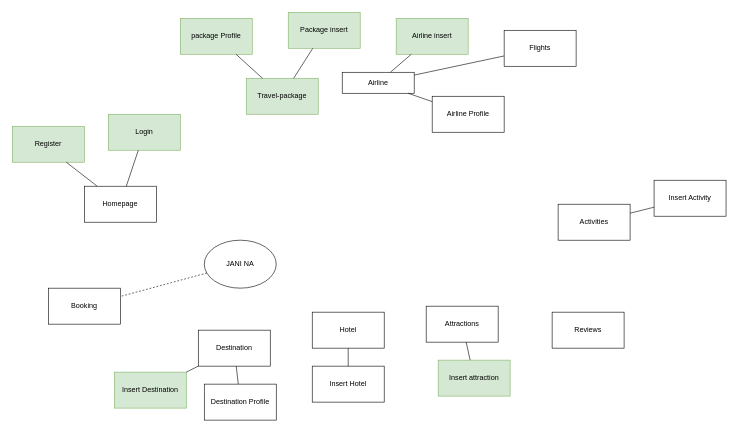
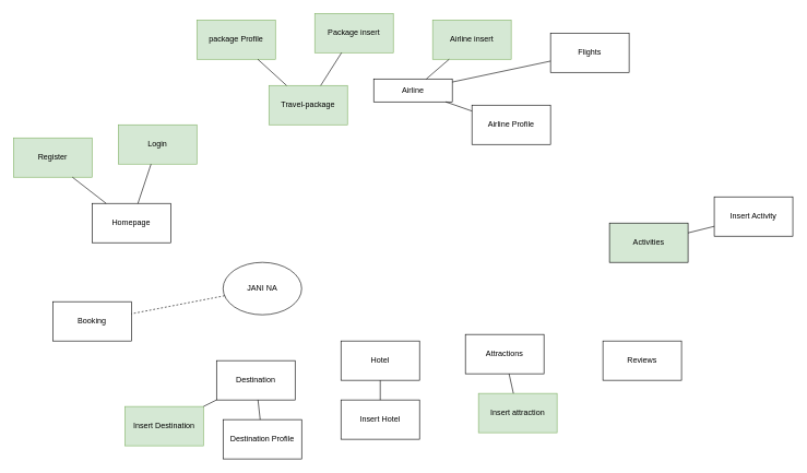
  <mxCell id="0" />
  <mxCell id="1" parent="0" />
  <mxCell id="2" value="Homepage" style="rounded=0;whiteSpace=wrap;html=1;" parent="1" vertex="1"><mxGeometry x="140" y="310" width="120" height="60" as="geometry" /></mxCell>
  <mxCell id="3" value="Login" style="rounded=0;whiteSpace=wrap;html=1;fillColor=#d5e8d4;strokeColor=#82b366;" parent="1" vertex="1"><mxGeometry x="180" y="190" width="120" height="60" as="geometry" /></mxCell>
  <mxCell id="4" value="Register" style="rounded=0;whiteSpace=wrap;html=1;fillColor=#d5e8d4;strokeColor=#82b366;" parent="1" vertex="1"><mxGeometry x="20" y="210" width="120" height="60" as="geometry" /></mxCell>
  <mxCell id="5" value="Travel-package" style="rounded=0;whiteSpace=wrap;html=1;fillColor=#d5e8d4;strokeColor=#82b366;" parent="1" vertex="1"><mxGeometry x="410" y="130" width="120" height="60" as="geometry" /></mxCell>
  <mxCell id="6" value="Destination" style="rounded=0;whiteSpace=wrap;html=1;" parent="1" vertex="1"><mxGeometry x="330" y="550" width="120" height="60" as="geometry" /></mxCell>
  <mxCell id="7" value="Hotel" style="rounded=0;whiteSpace=wrap;html=1;" parent="1" vertex="1"><mxGeometry x="520" y="520" width="120" height="60" as="geometry" /></mxCell>
  <mxCell id="8" value="Airline" style="rounded=0;whiteSpace=wrap;html=1;" parent="1" vertex="1"><mxGeometry x="570" y="120" width="120" height="35" as="geometry" /></mxCell>
  <mxCell id="9" value="Flights" style="rounded=0;whiteSpace=wrap;html=1;" parent="1" vertex="1"><mxGeometry x="840" y="50" width="120" height="60" as="geometry" /></mxCell>
  <mxCell id="10" value="Attractions" style="rounded=0;whiteSpace=wrap;html=1;" parent="1" vertex="1"><mxGeometry x="710" y="510" width="120" height="60" as="geometry" /></mxCell>
- <mxCell id="11" value="Activities" style="rounded=0;whiteSpace=wrap;html=1;" parent="1" vertex="1"><mxGeometry x="930" y="340" width="120" height="60" as="geometry" /></mxCell>
- <mxCell id="12" value="Booking" style="rounded=0;whiteSpace=wrap;html=1;" parent="1" vertex="1"><mxGeometry x="80" y="480" width="120" height="60" as="geometry" /></mxCell>
+ <mxCell id="11" value="Activities" style="rounded=0;whiteSpace=wrap;html=1;fillColor=#d5e8d4;" parent="1" vertex="1"><mxGeometry x="930" y="340" width="120" height="60" as="geometry" /></mxCell>
+ <mxCell id="12" value="Booking" style="rounded=0;whiteSpace=wrap;html=1;" parent="1" vertex="1"><mxGeometry x="80" y="460" width="120" height="60" as="geometry" /></mxCell>
  <mxCell id="13" value="Reviews" style="rounded=0;whiteSpace=wrap;html=1;" parent="1" vertex="1"><mxGeometry x="920" y="520" width="120" height="60" as="geometry" /></mxCell>
  <mxCell id="14" value="package Profile" style="rounded=0;whiteSpace=wrap;html=1;fillColor=#d5e8d4;strokeColor=#82b366;" vertex="1" parent="1"><mxGeometry x="300" y="30" width="120" height="60" as="geometry" /></mxCell>
  <mxCell id="15" value="Package insert" style="rounded=0;whiteSpace=wrap;html=1;fillColor=#d5e8d4;strokeColor=#82b366;" vertex="1" parent="1"><mxGeometry x="480" y="20" width="120" height="60" as="geometry" /></mxCell>
  <mxCell id="16" value="Airline insert" style="rounded=0;whiteSpace=wrap;html=1;fillColor=#d5e8d4;strokeColor=#82b366;" vertex="1" parent="1"><mxGeometry x="660" y="30" width="120" height="60" as="geometry" /></mxCell>
  <mxCell id="17" value="Airline Profile" style="rounded=0;whiteSpace=wrap;html=1;" vertex="1" parent="1"><mxGeometry x="720" y="160" width="120" height="60" as="geometry" /></mxCell>
  <mxCell id="18" value="Insert Activity" style="rounded=0;whiteSpace=wrap;html=1;" vertex="1" parent="1"><mxGeometry x="1090" y="300" width="120" height="60" as="geometry" /></mxCell>
  <mxCell id="19" value="Insert attraction" style="rounded=0;whiteSpace=wrap;html=1;fillColor=#d5e8d4;strokeColor=#82b366;" vertex="1" parent="1"><mxGeometry x="730" y="600" width="120" height="60" as="geometry" /></mxCell>
  <mxCell id="20" value="Insert Hotel" style="rounded=0;whiteSpace=wrap;html=1;" vertex="1" parent="1"><mxGeometry x="520" y="610" width="120" height="60" as="geometry" /></mxCell>
  <mxCell id="21" value="Insert Destination" style="rounded=0;whiteSpace=wrap;html=1;fillColor=#d5e8d4;strokeColor=#82b366;" vertex="1" parent="1"><mxGeometry x="190" y="620" width="120" height="60" as="geometry" /></mxCell>
  <mxCell id="22" value="Destination Profile" style="rounded=0;whiteSpace=wrap;html=1;" vertex="1" parent="1"><mxGeometry x="340" y="640" width="120" height="60" as="geometry" /></mxCell>
  <mxCell id="23" value="" style="endArrow=none;html=1;rounded=0;exitX=0.75;exitY=1;exitDx=0;exitDy=0;" edge="1" parent="1" source="4" target="2"><mxGeometry width="50" height="50" relative="1" as="geometry"><mxPoint x="470" y="340" as="sourcePoint" /><mxPoint x="520" y="290" as="targetPoint" /></mxGeometry></mxCell>
  <mxCell id="24" value="" style="endArrow=none;html=1;rounded=0;" edge="1" parent="1" source="3" target="2"><mxGeometry width="50" height="50" relative="1" as="geometry"><mxPoint x="470" y="340" as="sourcePoint" /><mxPoint x="520" y="290" as="targetPoint" /></mxGeometry></mxCell>
  <mxCell id="25" value="" style="endArrow=none;html=1;rounded=0;" edge="1" parent="1" source="5" target="14"><mxGeometry width="50" height="50" relative="1" as="geometry"><mxPoint x="410" y="360" as="sourcePoint" /><mxPoint x="460" y="310" as="targetPoint" /></mxGeometry></mxCell>
  <mxCell id="26" value="" style="endArrow=none;html=1;rounded=0;" edge="1" parent="1" source="5" target="15"><mxGeometry width="50" height="50" relative="1" as="geometry"><mxPoint x="470" y="340" as="sourcePoint" /><mxPoint x="520" y="290" as="targetPoint" /></mxGeometry></mxCell>
  <mxCell id="27" value="" style="endArrow=none;html=1;rounded=0;" edge="1" parent="1" source="16" target="8"><mxGeometry width="50" height="50" relative="1" as="geometry"><mxPoint x="470" y="340" as="sourcePoint" /><mxPoint x="520" y="290" as="targetPoint" /></mxGeometry></mxCell>
  <mxCell id="28" value="" style="endArrow=none;html=1;rounded=0;" edge="1" parent="1" source="9" target="8"><mxGeometry width="50" height="50" relative="1" as="geometry"><mxPoint x="470" y="340" as="sourcePoint" /><mxPoint x="520" y="290" as="targetPoint" /></mxGeometry></mxCell>
  <mxCell id="29" value="" style="endArrow=none;html=1;rounded=0;" edge="1" parent="1" source="8" target="17"><mxGeometry width="50" height="50" relative="1" as="geometry"><mxPoint x="470" y="340" as="sourcePoint" /><mxPoint x="520" y="290" as="targetPoint" /></mxGeometry></mxCell>
  <mxCell id="30" value="" style="endArrow=none;html=1;rounded=0;" edge="1" parent="1" source="18" target="11"><mxGeometry width="50" height="50" relative="1" as="geometry"><mxPoint x="470" y="340" as="sourcePoint" /><mxPoint x="520" y="290" as="targetPoint" /></mxGeometry></mxCell>
  <mxCell id="31" value="" style="endArrow=none;html=1;rounded=0;" edge="1" parent="1" source="10" target="19"><mxGeometry width="50" height="50" relative="1" as="geometry"><mxPoint x="470" y="340" as="sourcePoint" /><mxPoint x="520" y="290" as="targetPoint" /></mxGeometry></mxCell>
  <mxCell id="32" value="" style="endArrow=none;html=1;rounded=0;" edge="1" parent="1" source="7" target="20"><mxGeometry width="50" height="50" relative="1" as="geometry"><mxPoint x="470" y="340" as="sourcePoint" /><mxPoint x="520" y="290" as="targetPoint" /></mxGeometry></mxCell>
  <mxCell id="33" value="" style="endArrow=none;html=1;rounded=0;" edge="1" parent="1" source="6" target="22"><mxGeometry width="50" height="50" relative="1" as="geometry"><mxPoint x="470" y="340" as="sourcePoint" /><mxPoint x="520" y="290" as="targetPoint" /></mxGeometry></mxCell>
  <mxCell id="34" value="" style="endArrow=none;html=1;rounded=0;" edge="1" parent="1" source="21" target="6"><mxGeometry width="50" height="50" relative="1" as="geometry"><mxPoint x="470" y="340" as="sourcePoint" /><mxPoint x="520" y="290" as="targetPoint" /></mxGeometry></mxCell>
  <mxCell id="35" value="JANI NA" style="ellipse;whiteSpace=wrap;html=1;" vertex="1" parent="1"><mxGeometry x="340" y="400" width="120" height="80" as="geometry" /></mxCell>
  <mxCell id="36" value="" style="endArrow=none;html=1;rounded=0;dashed=1;" edge="1" parent="1" source="35" target="12"><mxGeometry width="50" height="50" relative="1" as="geometry"><mxPoint x="470" y="340" as="sourcePoint" /><mxPoint x="520" y="290" as="targetPoint" /></mxGeometry></mxCell>
